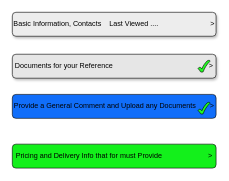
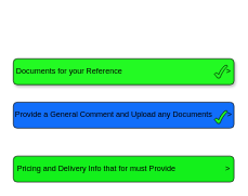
  <mxCell id="0" />
  <mxCell id="1" parent="0" />
- <mxCell id="2" value="Basic Information, Contacts&amp;nbsp; &amp;nbsp; Last Viewed ....&amp;nbsp; &amp;nbsp; &amp;nbsp; &amp;nbsp; &amp;nbsp; &amp;nbsp; &amp;nbsp; &amp;nbsp; &amp;nbsp; &amp;nbsp; &amp;nbsp; &amp;nbsp; &amp;nbsp; &amp;gt;" style="rounded=1;whiteSpace=wrap;html=1;fillColor=#EDEDED;shadow=1;" vertex="1" parent="1"><mxGeometry x="20" y="20" width="340" height="40" as="geometry" /></mxCell>
- <mxCell id="3" value="Documents for your Reference&amp;nbsp; &amp;nbsp; &amp;nbsp; &amp;nbsp; &amp;nbsp; &amp;nbsp; &amp;nbsp; &amp;nbsp; &amp;nbsp; &amp;nbsp; &amp;nbsp; &amp;nbsp; &amp;nbsp; &amp;nbsp; &amp;nbsp; &amp;nbsp; &amp;nbsp; &amp;nbsp; &amp;nbsp; &amp;nbsp; &amp;nbsp; &amp;nbsp; &amp;nbsp; &amp;nbsp; &amp;gt;" style="rounded=1;whiteSpace=wrap;html=1;fillColor=#E6E6E6;shadow=1;" vertex="1" parent="1"><mxGeometry x="20" y="90" width="340" height="40" as="geometry" /></mxCell>
+ <mxCell id="3" value="Documents for your Reference&amp;nbsp; &amp;nbsp; &amp;nbsp; &amp;nbsp; &amp;nbsp; &amp;nbsp; &amp;nbsp; &amp;nbsp; &amp;nbsp; &amp;nbsp; &amp;nbsp; &amp;nbsp; &amp;nbsp; &amp;nbsp; &amp;nbsp; &amp;nbsp; &amp;nbsp; &amp;nbsp; &amp;nbsp; &amp;nbsp; &amp;nbsp; &amp;nbsp; &amp;nbsp; &amp;nbsp; &amp;gt;" style="rounded=1;whiteSpace=wrap;html=1;fillColor=#23fa23;shadow=1;" vertex="1" parent="1"><mxGeometry x="20" y="90" width="340" height="40" as="geometry" /></mxCell>
  <mxCell id="4" value="Provide a General Comment and Upload any Documents&amp;nbsp; &amp;nbsp; &amp;nbsp; &amp;nbsp;&amp;gt;" style="rounded=1;whiteSpace=wrap;html=1;fillColor=#116EFA;" vertex="1" parent="1"><mxGeometry x="20" y="157" width="340" height="40" as="geometry" /></mxCell>
  <mxCell id="5" value="Pricing and Delivery Info that for must Provide&amp;nbsp; &amp;nbsp; &amp;nbsp; &amp;nbsp; &amp;nbsp; &amp;nbsp; &amp;nbsp; &amp;nbsp; &amp;nbsp; &amp;nbsp; &amp;nbsp; &amp;nbsp;&amp;gt;" style="rounded=1;whiteSpace=wrap;html=1;fillColor=#13F01B;" vertex="1" parent="1"><mxGeometry x="20" y="240" width="340" height="40" as="geometry" /></mxCell>
  <mxCell id="6" value="" style="verticalLabelPosition=bottom;verticalAlign=top;html=1;shape=mxgraph.basic.tick;fillColor=#23FA23;" vertex="1" parent="1"><mxGeometry x="330" y="170" width="20" height="20" as="geometry" /></mxCell>
  <mxCell id="7" value="" style="verticalLabelPosition=bottom;verticalAlign=top;html=1;shape=mxgraph.basic.tick;fillColor=#23FA23;" vertex="1" parent="1"><mxGeometry x="330" y="100" width="20" height="20" as="geometry" /></mxCell>
